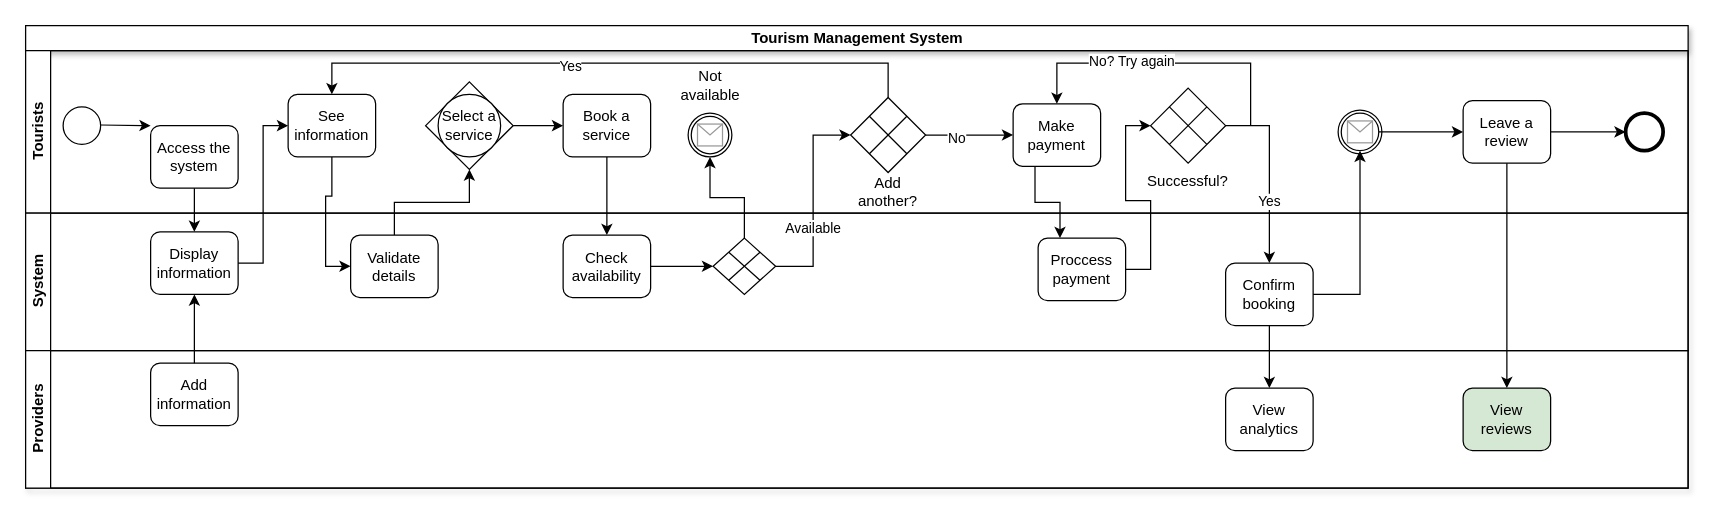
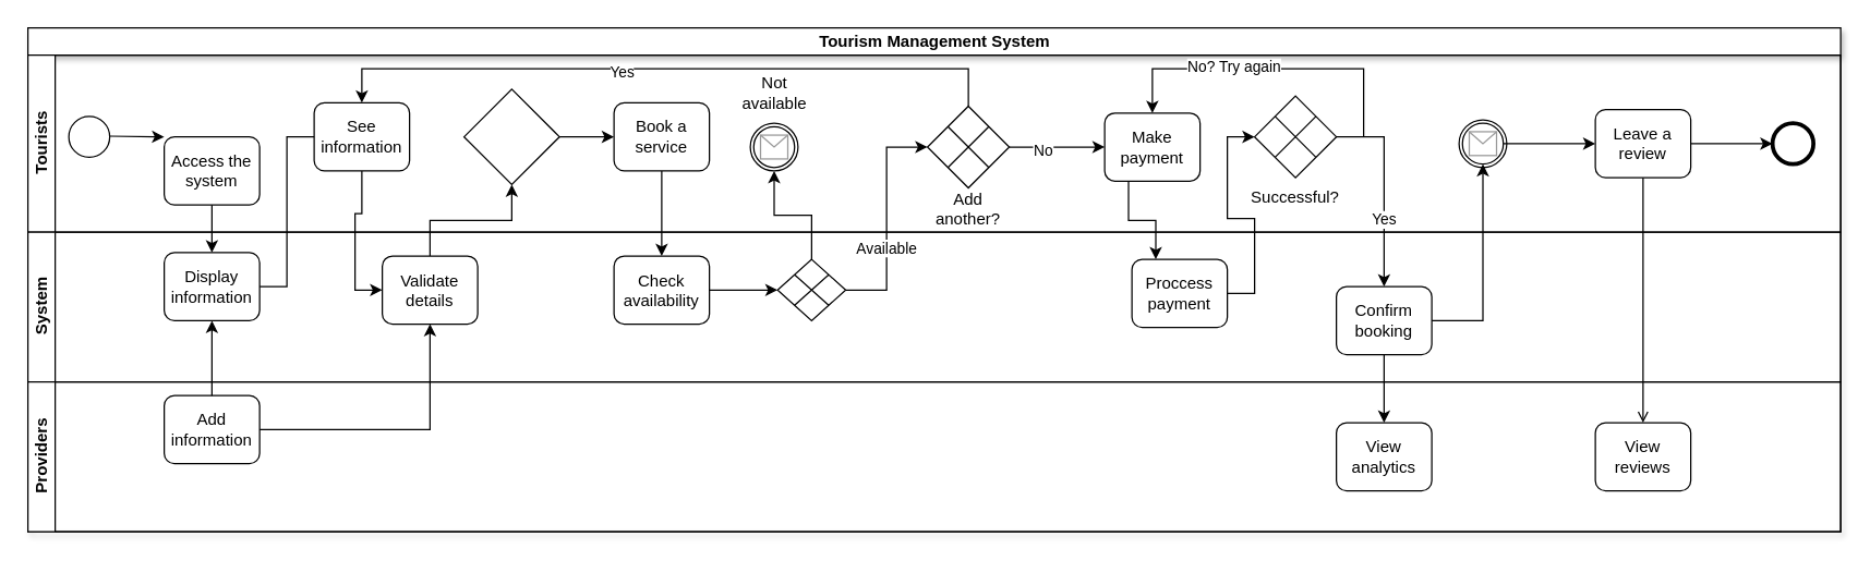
  <mxCell id="0" />
  <mxCell id="1" parent="0" />
  <mxCell id="2" value="Tourism Management System" style="swimlane;childLayout=stackLayout;resizeParent=1;resizeParentMax=0;horizontal=1;startSize=20;horizontalStack=0;html=1;shadow=1;" vertex="1" parent="1"><mxGeometry x="20" y="20" width="1330" height="370" as="geometry"><mxRectangle x="180" y="200" width="60" height="30" as="alternateBounds" /></mxGeometry></mxCell>
  <mxCell id="3" value="Tourists" style="swimlane;startSize=20;horizontal=0;html=1;" vertex="1" parent="2"><mxGeometry y="20" width="1330" height="130" as="geometry" /></mxCell>
  <mxCell id="4" value="" style="ellipse;whiteSpace=wrap;html=1;aspect=fixed;labelBorderColor=none;strokeWidth=3;" vertex="1" parent="3"><mxGeometry x="1280" y="50" width="30" height="30" as="geometry" /></mxCell>
  <mxCell id="5" value="" style="ellipse;whiteSpace=wrap;html=1;aspect=fixed;" vertex="1" parent="3"><mxGeometry x="30" y="45" width="30" height="30" as="geometry" /></mxCell>
  <mxCell id="6" value="Access the system" style="rounded=1;whiteSpace=wrap;html=1;" vertex="1" parent="3"><mxGeometry x="100" y="60" width="70" height="50" as="geometry" /></mxCell>
  <mxCell id="7" value="" style="endArrow=classic;html=1;rounded=0;" edge="1" parent="3"><mxGeometry width="50" height="50" relative="1" as="geometry"><mxPoint x="60" y="59.5" as="sourcePoint" /><mxPoint x="100" y="60" as="targetPoint" /></mxGeometry></mxCell>
  <mxCell id="8" value="" style="edgeStyle=orthogonalEdgeStyle;rounded=0;orthogonalLoop=1;jettySize=auto;html=1;" edge="1" parent="3" source="9" target="11"><mxGeometry relative="1" as="geometry" /></mxCell>
  <mxCell id="9" value="" style="rhombus;whiteSpace=wrap;html=1;" vertex="1" parent="3"><mxGeometry x="320" y="25" width="70" height="70" as="geometry" /></mxCell>
  <mxCell id="10" value="See information" style="rounded=1;whiteSpace=wrap;html=1;" vertex="1" parent="3"><mxGeometry x="210" y="35" width="70" height="50" as="geometry" /></mxCell>
  <mxCell id="11" value="Book a service" style="rounded=1;whiteSpace=wrap;html=1;" vertex="1" parent="3"><mxGeometry x="430" y="35" width="70" height="50" as="geometry" /></mxCell>
- <mxCell id="12" value="Select a service" style="ellipse;whiteSpace=wrap;html=1;aspect=fixed;" vertex="1" parent="3"><mxGeometry x="330" y="35" width="50" height="50" as="geometry" /></mxCell>
  <mxCell id="13" style="edgeStyle=orthogonalEdgeStyle;rounded=0;orthogonalLoop=1;jettySize=auto;html=1;" edge="1" parent="3" source="15" target="18"><mxGeometry relative="1" as="geometry" /></mxCell>
  <mxCell id="14" value="No" style="edgeLabel;html=1;align=center;verticalAlign=middle;resizable=0;points=[];" vertex="1" connectable="0" parent="13"><mxGeometry x="-0.314" y="-1" relative="1" as="geometry"><mxPoint y="1" as="offset" /></mxGeometry></mxCell>
  <mxCell id="15" value="" style="rhombus;whiteSpace=wrap;html=1;" vertex="1" parent="3"><mxGeometry x="660" y="37.5" width="60" height="60" as="geometry" /></mxCell>
  <mxCell id="16" value="" style="endArrow=none;html=1;rounded=0;entryX=1;entryY=0;entryDx=0;entryDy=0;exitX=0;exitY=1;exitDx=0;exitDy=0;elbow=vertical;" edge="1" parent="3" source="15" target="15"><mxGeometry width="50" height="50" relative="1" as="geometry"><mxPoint x="540" y="177.5" as="sourcePoint" /><mxPoint x="570" y="147.5" as="targetPoint" /></mxGeometry></mxCell>
  <mxCell id="17" value="" style="endArrow=none;html=1;rounded=0;entryX=1;entryY=1;entryDx=0;entryDy=0;exitX=0;exitY=0;exitDx=0;exitDy=0;elbow=horizontal;" edge="1" parent="3" source="15" target="15"><mxGeometry width="50" height="50" relative="1" as="geometry"><mxPoint x="520" y="197.5" as="sourcePoint" /><mxPoint x="570" y="147.5" as="targetPoint" /></mxGeometry></mxCell>
  <mxCell id="18" value="Make payment" style="rounded=1;whiteSpace=wrap;html=1;" vertex="1" parent="3"><mxGeometry x="790" y="42.5" width="70" height="50" as="geometry" /></mxCell>
  <mxCell id="19" value="" style="rhombus;whiteSpace=wrap;html=1;" vertex="1" parent="3"><mxGeometry x="900" y="30" width="60" height="60" as="geometry" /></mxCell>
  <mxCell id="20" value="" style="endArrow=none;html=1;rounded=0;exitX=0;exitY=1;exitDx=0;exitDy=0;" edge="1" parent="3" source="19"><mxGeometry width="50" height="50" relative="1" as="geometry"><mxPoint x="840" y="170" as="sourcePoint" /><mxPoint x="945" y="45" as="targetPoint" /></mxGeometry></mxCell>
  <mxCell id="21" value="" style="endArrow=none;html=1;rounded=0;entryX=1;entryY=1;entryDx=0;entryDy=0;exitX=0;exitY=0;exitDx=0;exitDy=0;elbow=vertical;" edge="1" parent="3" source="19" target="19"><mxGeometry width="50" height="50" relative="1" as="geometry"><mxPoint x="690" y="190" as="sourcePoint" /><mxPoint x="740" y="140" as="targetPoint" /></mxGeometry></mxCell>
  <mxCell id="22" value="Successful?" style="text;html=1;align=center;verticalAlign=middle;whiteSpace=wrap;rounded=0;" vertex="1" parent="3"><mxGeometry x="900" y="90" width="60" height="30" as="geometry" /></mxCell>
  <mxCell id="23" value="Add another?" style="text;html=1;align=center;verticalAlign=middle;whiteSpace=wrap;rounded=0;" vertex="1" parent="3"><mxGeometry x="660" y="97.5" width="60" height="30" as="geometry" /></mxCell>
  <mxCell id="24" value="" style="endArrow=classic;html=1;rounded=0;entryX=0.5;entryY=0;entryDx=0;entryDy=0;" edge="1" parent="3" target="18"><mxGeometry width="50" height="50" relative="1" as="geometry"><mxPoint x="980" y="60" as="sourcePoint" /><mxPoint x="820" y="34" as="targetPoint" /><Array as="points"><mxPoint x="980" y="10" /><mxPoint x="825" y="10" /></Array></mxGeometry></mxCell>
  <mxCell id="25" value="No? Try again" style="edgeLabel;html=1;align=center;verticalAlign=middle;resizable=0;points=[];" vertex="1" connectable="0" parent="24"><mxGeometry x="0.226" y="-2" relative="1" as="geometry"><mxPoint as="offset" /></mxGeometry></mxCell>
  <mxCell id="26" value="" style="endArrow=classic;html=1;rounded=0;entryX=0.5;entryY=0;entryDx=0;entryDy=0;exitX=0.5;exitY=0;exitDx=0;exitDy=0;" edge="1" parent="3" source="15" target="10"><mxGeometry width="50" height="50" relative="1" as="geometry"><mxPoint x="610" y="60" as="sourcePoint" /><mxPoint x="350" y="100" as="targetPoint" /><Array as="points"><mxPoint x="690" y="10" /><mxPoint x="610" y="10" /><mxPoint x="530" y="10" /><mxPoint x="245" y="10" /></Array></mxGeometry></mxCell>
  <mxCell id="27" value="Yes" style="edgeLabel;html=1;align=center;verticalAlign=middle;resizable=0;points=[];" vertex="1" connectable="0" parent="26"><mxGeometry x="0.133" y="2" relative="1" as="geometry"><mxPoint as="offset" /></mxGeometry></mxCell>
  <mxCell id="28" value="" style="ellipse;whiteSpace=wrap;html=1;aspect=fixed;" vertex="1" parent="3"><mxGeometry x="530" y="50" width="35" height="35" as="geometry" /></mxCell>
  <mxCell id="29" value="" style="ellipse;whiteSpace=wrap;html=1;aspect=fixed;" vertex="1" parent="3"><mxGeometry x="532.5" y="52.5" width="30" height="30" as="geometry" /></mxCell>
  <mxCell id="30" value="" style="verticalLabelPosition=bottom;shadow=0;dashed=0;align=center;html=1;verticalAlign=top;strokeWidth=1;shape=mxgraph.mockup.misc.mail2;strokeColor=#999999;" vertex="1" parent="3"><mxGeometry x="537.5" y="58.75" width="20" height="17.5" as="geometry" /></mxCell>
  <mxCell id="31" value="Not available" style="text;html=1;align=center;verticalAlign=middle;whiteSpace=wrap;rounded=0;" vertex="1" parent="3"><mxGeometry x="517.5" y="12.5" width="60" height="30" as="geometry" /></mxCell>
  <mxCell id="32" value="" style="edgeStyle=orthogonalEdgeStyle;rounded=0;orthogonalLoop=1;jettySize=auto;html=1;" edge="1" parent="3" source="33" target="4"><mxGeometry relative="1" as="geometry" /></mxCell>
  <mxCell id="33" value="Leave a review" style="rounded=1;whiteSpace=wrap;html=1;" vertex="1" parent="3"><mxGeometry x="1150" y="40" width="70" height="50" as="geometry" /></mxCell>
  <mxCell id="34" value="" style="ellipse;whiteSpace=wrap;html=1;aspect=fixed;" vertex="1" parent="3"><mxGeometry x="1050" y="47.5" width="35" height="35" as="geometry" /></mxCell>
  <mxCell id="35" style="edgeStyle=orthogonalEdgeStyle;rounded=0;orthogonalLoop=1;jettySize=auto;html=1;entryX=0;entryY=0.5;entryDx=0;entryDy=0;" edge="1" parent="3" source="36" target="33"><mxGeometry relative="1" as="geometry" /></mxCell>
  <mxCell id="36" value="" style="ellipse;whiteSpace=wrap;html=1;aspect=fixed;" vertex="1" parent="3"><mxGeometry x="1052.5" y="50" width="30" height="30" as="geometry" /></mxCell>
  <mxCell id="37" value="" style="verticalLabelPosition=bottom;shadow=0;dashed=0;align=center;html=1;verticalAlign=top;strokeWidth=1;shape=mxgraph.mockup.misc.mail2;strokeColor=#999999;" vertex="1" parent="3"><mxGeometry x="1057.5" y="56.25" width="20" height="17.5" as="geometry" /></mxCell>
  <mxCell id="38" value="System" style="swimlane;startSize=20;horizontal=0;html=1;" vertex="1" parent="2"><mxGeometry y="150" width="1330" height="110" as="geometry" /></mxCell>
  <mxCell id="39" value="Proccess payment" style="rounded=1;whiteSpace=wrap;html=1;" vertex="1" parent="38"><mxGeometry x="810" y="20" width="70" height="50" as="geometry" /></mxCell>
  <mxCell id="40" value="Display information" style="rounded=1;whiteSpace=wrap;html=1;" vertex="1" parent="38"><mxGeometry x="100" y="15" width="70" height="50" as="geometry" /></mxCell>
  <mxCell id="41" value="Validate details" style="rounded=1;whiteSpace=wrap;html=1;" vertex="1" parent="38"><mxGeometry x="260" y="17.5" width="70" height="50" as="geometry" /></mxCell>
  <mxCell id="42" value="Confirm booking" style="rounded=1;whiteSpace=wrap;html=1;" vertex="1" parent="38"><mxGeometry x="960" y="40" width="70" height="50" as="geometry" /></mxCell>
  <mxCell id="43" value="" style="edgeStyle=orthogonalEdgeStyle;rounded=0;orthogonalLoop=1;jettySize=auto;html=1;" edge="1" parent="38" source="44" target="45"><mxGeometry relative="1" as="geometry" /></mxCell>
  <mxCell id="44" value="Check availability" style="rounded=1;whiteSpace=wrap;html=1;" vertex="1" parent="38"><mxGeometry x="430" y="17.5" width="70" height="50" as="geometry" /></mxCell>
  <mxCell id="45" value="" style="rhombus;whiteSpace=wrap;html=1;" vertex="1" parent="38"><mxGeometry x="550" y="20" width="50" height="45" as="geometry" /></mxCell>
  <mxCell id="46" value="" style="endArrow=none;html=1;rounded=0;entryX=1;entryY=1;entryDx=0;entryDy=0;exitX=0;exitY=0;exitDx=0;exitDy=0;elbow=vertical;" edge="1" parent="38" source="45" target="45"><mxGeometry width="50" height="50" relative="1" as="geometry"><mxPoint x="875" y="-137.5" as="sourcePoint" /><mxPoint x="905" y="-107.5" as="targetPoint" /><Array as="points" /></mxGeometry></mxCell>
  <mxCell id="47" value="" style="endArrow=none;html=1;rounded=0;exitX=1;exitY=0;exitDx=0;exitDy=0;entryX=0;entryY=1;entryDx=0;entryDy=0;" edge="1" parent="38" source="45" target="45"><mxGeometry width="50" height="50" relative="1" as="geometry"><mxPoint x="875" y="-107.5" as="sourcePoint" /><mxPoint x="905" y="-137.5" as="targetPoint" /></mxGeometry></mxCell>
  <mxCell id="48" style="edgeStyle=orthogonalEdgeStyle;rounded=0;orthogonalLoop=1;jettySize=auto;html=1;exitX=0.25;exitY=1;exitDx=0;exitDy=0;entryX=0.25;entryY=0;entryDx=0;entryDy=0;" edge="1" parent="2" source="18" target="39"><mxGeometry relative="1" as="geometry" /></mxCell>
  <mxCell id="49" style="edgeStyle=orthogonalEdgeStyle;rounded=0;orthogonalLoop=1;jettySize=auto;html=1;exitX=1;exitY=0.5;exitDx=0;exitDy=0;entryX=0;entryY=0.5;entryDx=0;entryDy=0;" edge="1" parent="2" source="39" target="19"><mxGeometry relative="1" as="geometry" /></mxCell>
  <mxCell id="50" style="edgeStyle=orthogonalEdgeStyle;rounded=0;orthogonalLoop=1;jettySize=auto;html=1;exitX=0.5;exitY=1;exitDx=0;exitDy=0;entryX=0.5;entryY=0;entryDx=0;entryDy=0;" edge="1" parent="2" source="6" target="40"><mxGeometry relative="1" as="geometry" /></mxCell>
- <mxCell id="51" style="edgeStyle=orthogonalEdgeStyle;rounded=0;orthogonalLoop=1;jettySize=auto;html=1;entryX=0;entryY=0.5;entryDx=0;entryDy=0;" edge="1" parent="2" source="40" target="10"><mxGeometry relative="1" as="geometry"><mxPoint x="250" y="120" as="targetPoint" /></mxGeometry></mxCell>
+ <mxCell id="51" style="edgeStyle=orthogonalEdgeStyle;rounded=0;orthogonalLoop=1;jettySize=auto;html=1;entryX=0;entryY=0.5;entryDx=0;entryDy=0;endArrow=none;" edge="1" parent="2" source="40" target="10"><mxGeometry relative="1" as="geometry"><mxPoint x="250" y="120" as="targetPoint" /></mxGeometry></mxCell>
  <mxCell id="52" value="Providers" style="swimlane;startSize=20;horizontal=0;html=1;" vertex="1" parent="2"><mxGeometry y="260" width="1330" height="110" as="geometry" /></mxCell>
  <mxCell id="53" value="Add information" style="rounded=1;whiteSpace=wrap;html=1;" vertex="1" parent="52"><mxGeometry x="100" y="10" width="70" height="50" as="geometry" /></mxCell>
  <mxCell id="54" value="View analytics" style="rounded=1;whiteSpace=wrap;html=1;" vertex="1" parent="52"><mxGeometry x="960" y="30" width="70" height="50" as="geometry" /></mxCell>
- <mxCell id="55" value="View reviews" style="rounded=1;whiteSpace=wrap;html=1;fillColor=#d5e8d4;" vertex="1" parent="52"><mxGeometry x="1150" y="30" width="70" height="50" as="geometry" /></mxCell>
+ <mxCell id="55" value="View reviews" style="rounded=1;whiteSpace=wrap;html=1;" vertex="1" parent="52"><mxGeometry x="1150" y="30" width="70" height="50" as="geometry" /></mxCell>
  <mxCell id="56" style="edgeStyle=orthogonalEdgeStyle;rounded=0;orthogonalLoop=1;jettySize=auto;html=1;entryX=0.5;entryY=1;entryDx=0;entryDy=0;" edge="1" parent="2" source="53" target="40"><mxGeometry relative="1" as="geometry" /></mxCell>
+ <mxCell id="57" style="edgeStyle=orthogonalEdgeStyle;rounded=0;orthogonalLoop=1;jettySize=auto;html=1;entryX=0.5;entryY=1;entryDx=0;entryDy=0;" edge="1" parent="2" source="53" target="41"><mxGeometry relative="1" as="geometry" /></mxCell>
  <mxCell id="58" style="edgeStyle=orthogonalEdgeStyle;rounded=0;orthogonalLoop=1;jettySize=auto;html=1;entryX=0;entryY=0.5;entryDx=0;entryDy=0;exitX=0.5;exitY=1;exitDx=0;exitDy=0;" edge="1" parent="2" source="10" target="41"><mxGeometry relative="1" as="geometry" /></mxCell>
  <mxCell id="59" value="" style="endArrow=classic;html=1;rounded=0;exitX=1;exitY=0.5;exitDx=0;exitDy=0;entryX=0.5;entryY=0;entryDx=0;entryDy=0;" edge="1" parent="2" source="19" target="42"><mxGeometry width="50" height="50" relative="1" as="geometry"><mxPoint x="560" y="210" as="sourcePoint" /><mxPoint x="890" y="80" as="targetPoint" /><Array as="points"><mxPoint x="995" y="80" /></Array></mxGeometry></mxCell>
  <mxCell id="60" value="Yes" style="edgeLabel;html=1;align=center;verticalAlign=middle;resizable=0;points=[];" vertex="1" connectable="0" parent="59"><mxGeometry x="0.314" y="-1" relative="1" as="geometry"><mxPoint as="offset" /></mxGeometry></mxCell>
  <mxCell id="61" style="edgeStyle=orthogonalEdgeStyle;rounded=0;orthogonalLoop=1;jettySize=auto;html=1;entryX=0.5;entryY=1;entryDx=0;entryDy=0;" edge="1" parent="2" source="42" target="36"><mxGeometry relative="1" as="geometry" /></mxCell>
  <mxCell id="62" style="edgeStyle=orthogonalEdgeStyle;rounded=0;orthogonalLoop=1;jettySize=auto;html=1;" edge="1" parent="2" source="42" target="54"><mxGeometry relative="1" as="geometry" /></mxCell>
  <mxCell id="63" style="edgeStyle=orthogonalEdgeStyle;rounded=0;orthogonalLoop=1;jettySize=auto;html=1;entryX=0.5;entryY=1;entryDx=0;entryDy=0;" edge="1" parent="2" source="41" target="9"><mxGeometry relative="1" as="geometry" /></mxCell>
  <mxCell id="64" style="edgeStyle=orthogonalEdgeStyle;rounded=0;orthogonalLoop=1;jettySize=auto;html=1;entryX=0.5;entryY=0;entryDx=0;entryDy=0;" edge="1" parent="2" source="11" target="44"><mxGeometry relative="1" as="geometry" /></mxCell>
  <mxCell id="65" style="edgeStyle=orthogonalEdgeStyle;rounded=0;orthogonalLoop=1;jettySize=auto;html=1;entryX=0.5;entryY=1;entryDx=0;entryDy=0;" edge="1" parent="2" source="45" target="28"><mxGeometry relative="1" as="geometry" /></mxCell>
  <mxCell id="66" style="edgeStyle=orthogonalEdgeStyle;rounded=0;orthogonalLoop=1;jettySize=auto;html=1;entryX=0;entryY=0.5;entryDx=0;entryDy=0;" edge="1" parent="2" source="45" target="15"><mxGeometry relative="1" as="geometry"><mxPoint x="660" y="90" as="targetPoint" /></mxGeometry></mxCell>
  <mxCell id="67" value="Available" style="edgeLabel;html=1;align=center;verticalAlign=middle;resizable=0;points=[];" vertex="1" connectable="0" parent="66"><mxGeometry x="-0.265" y="1" relative="1" as="geometry"><mxPoint as="offset" /></mxGeometry></mxCell>
- <mxCell id="68" style="edgeStyle=orthogonalEdgeStyle;rounded=0;orthogonalLoop=1;jettySize=auto;html=1;entryX=0.5;entryY=0;entryDx=0;entryDy=0;" edge="1" parent="2" source="33" target="55"><mxGeometry relative="1" as="geometry" /></mxCell>
+ <mxCell id="68" style="edgeStyle=orthogonalEdgeStyle;rounded=0;orthogonalLoop=1;jettySize=auto;html=1;entryX=0.5;entryY=0;entryDx=0;entryDy=0;endArrow=open;" edge="1" parent="2" source="33" target="55"><mxGeometry relative="1" as="geometry" /></mxCell>
